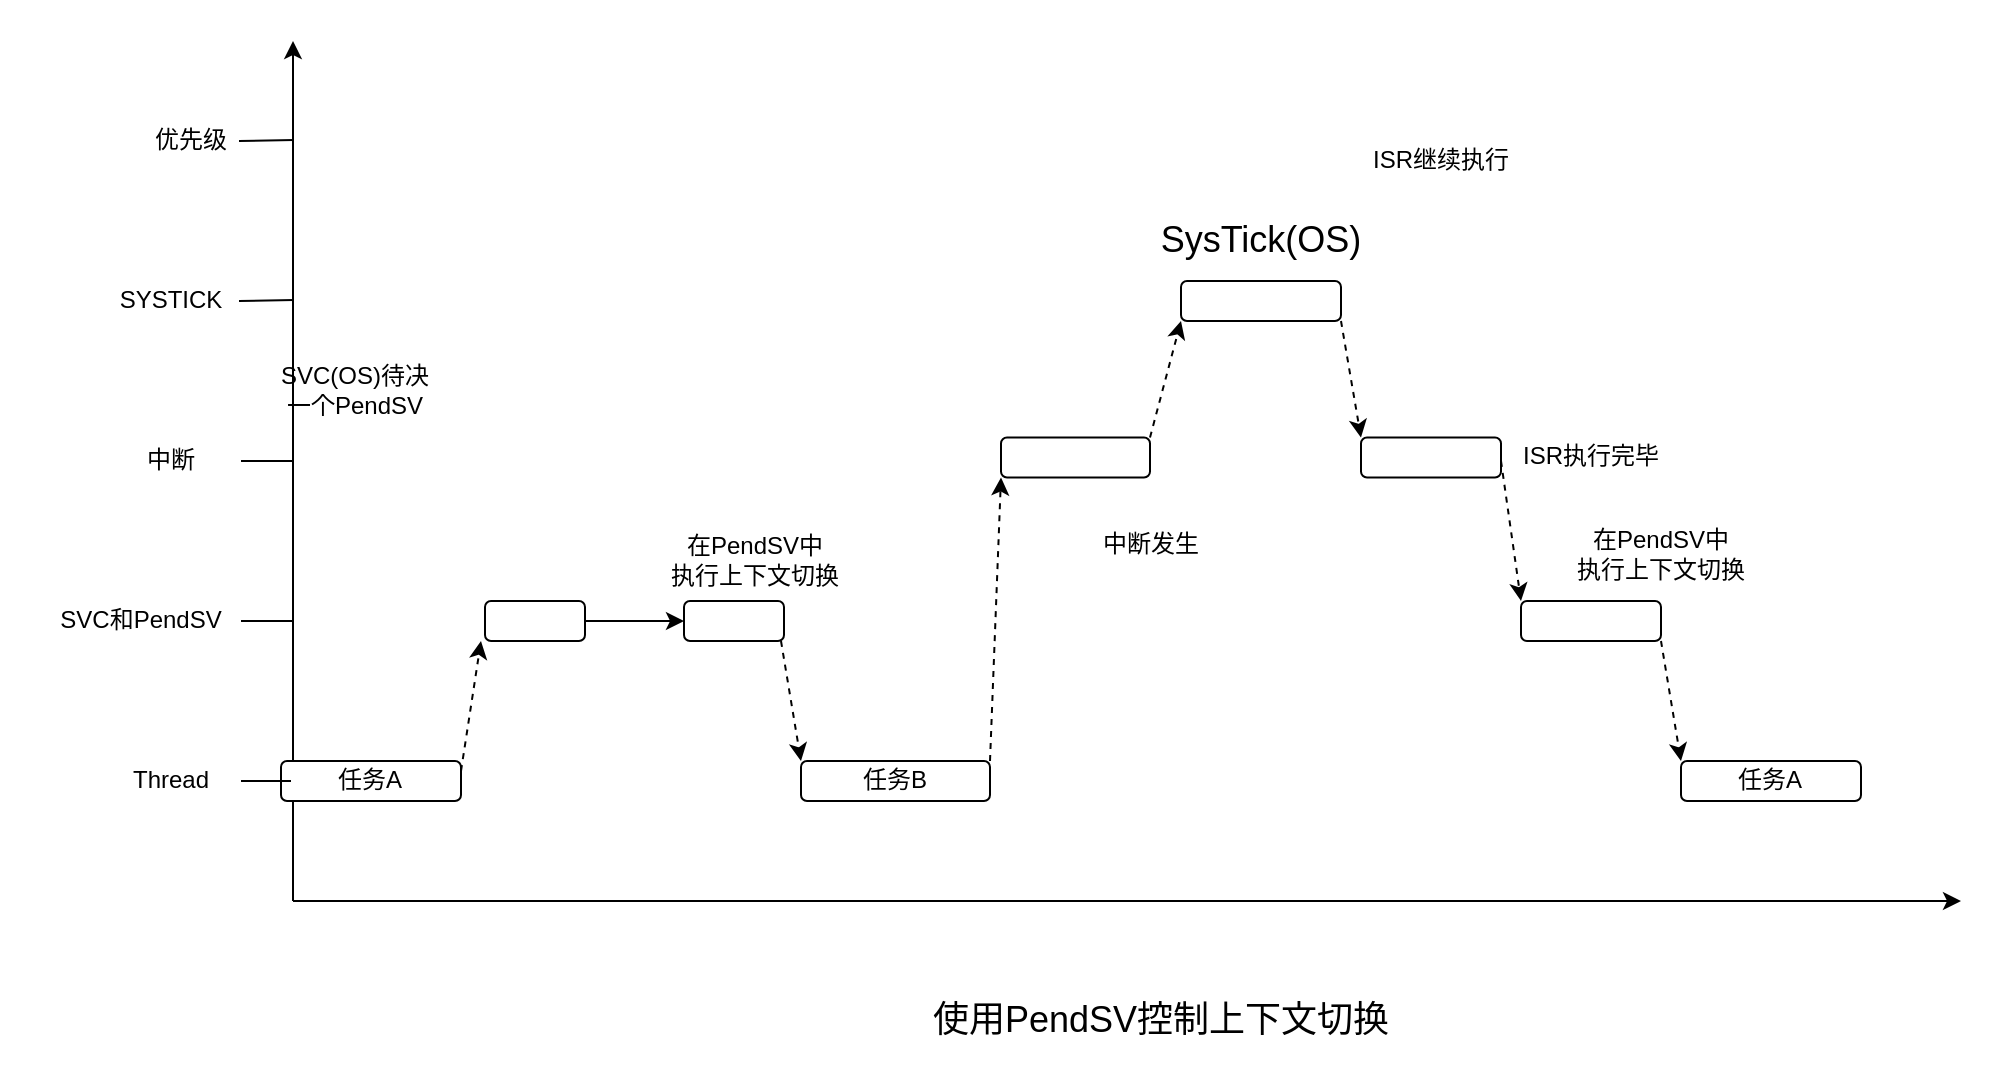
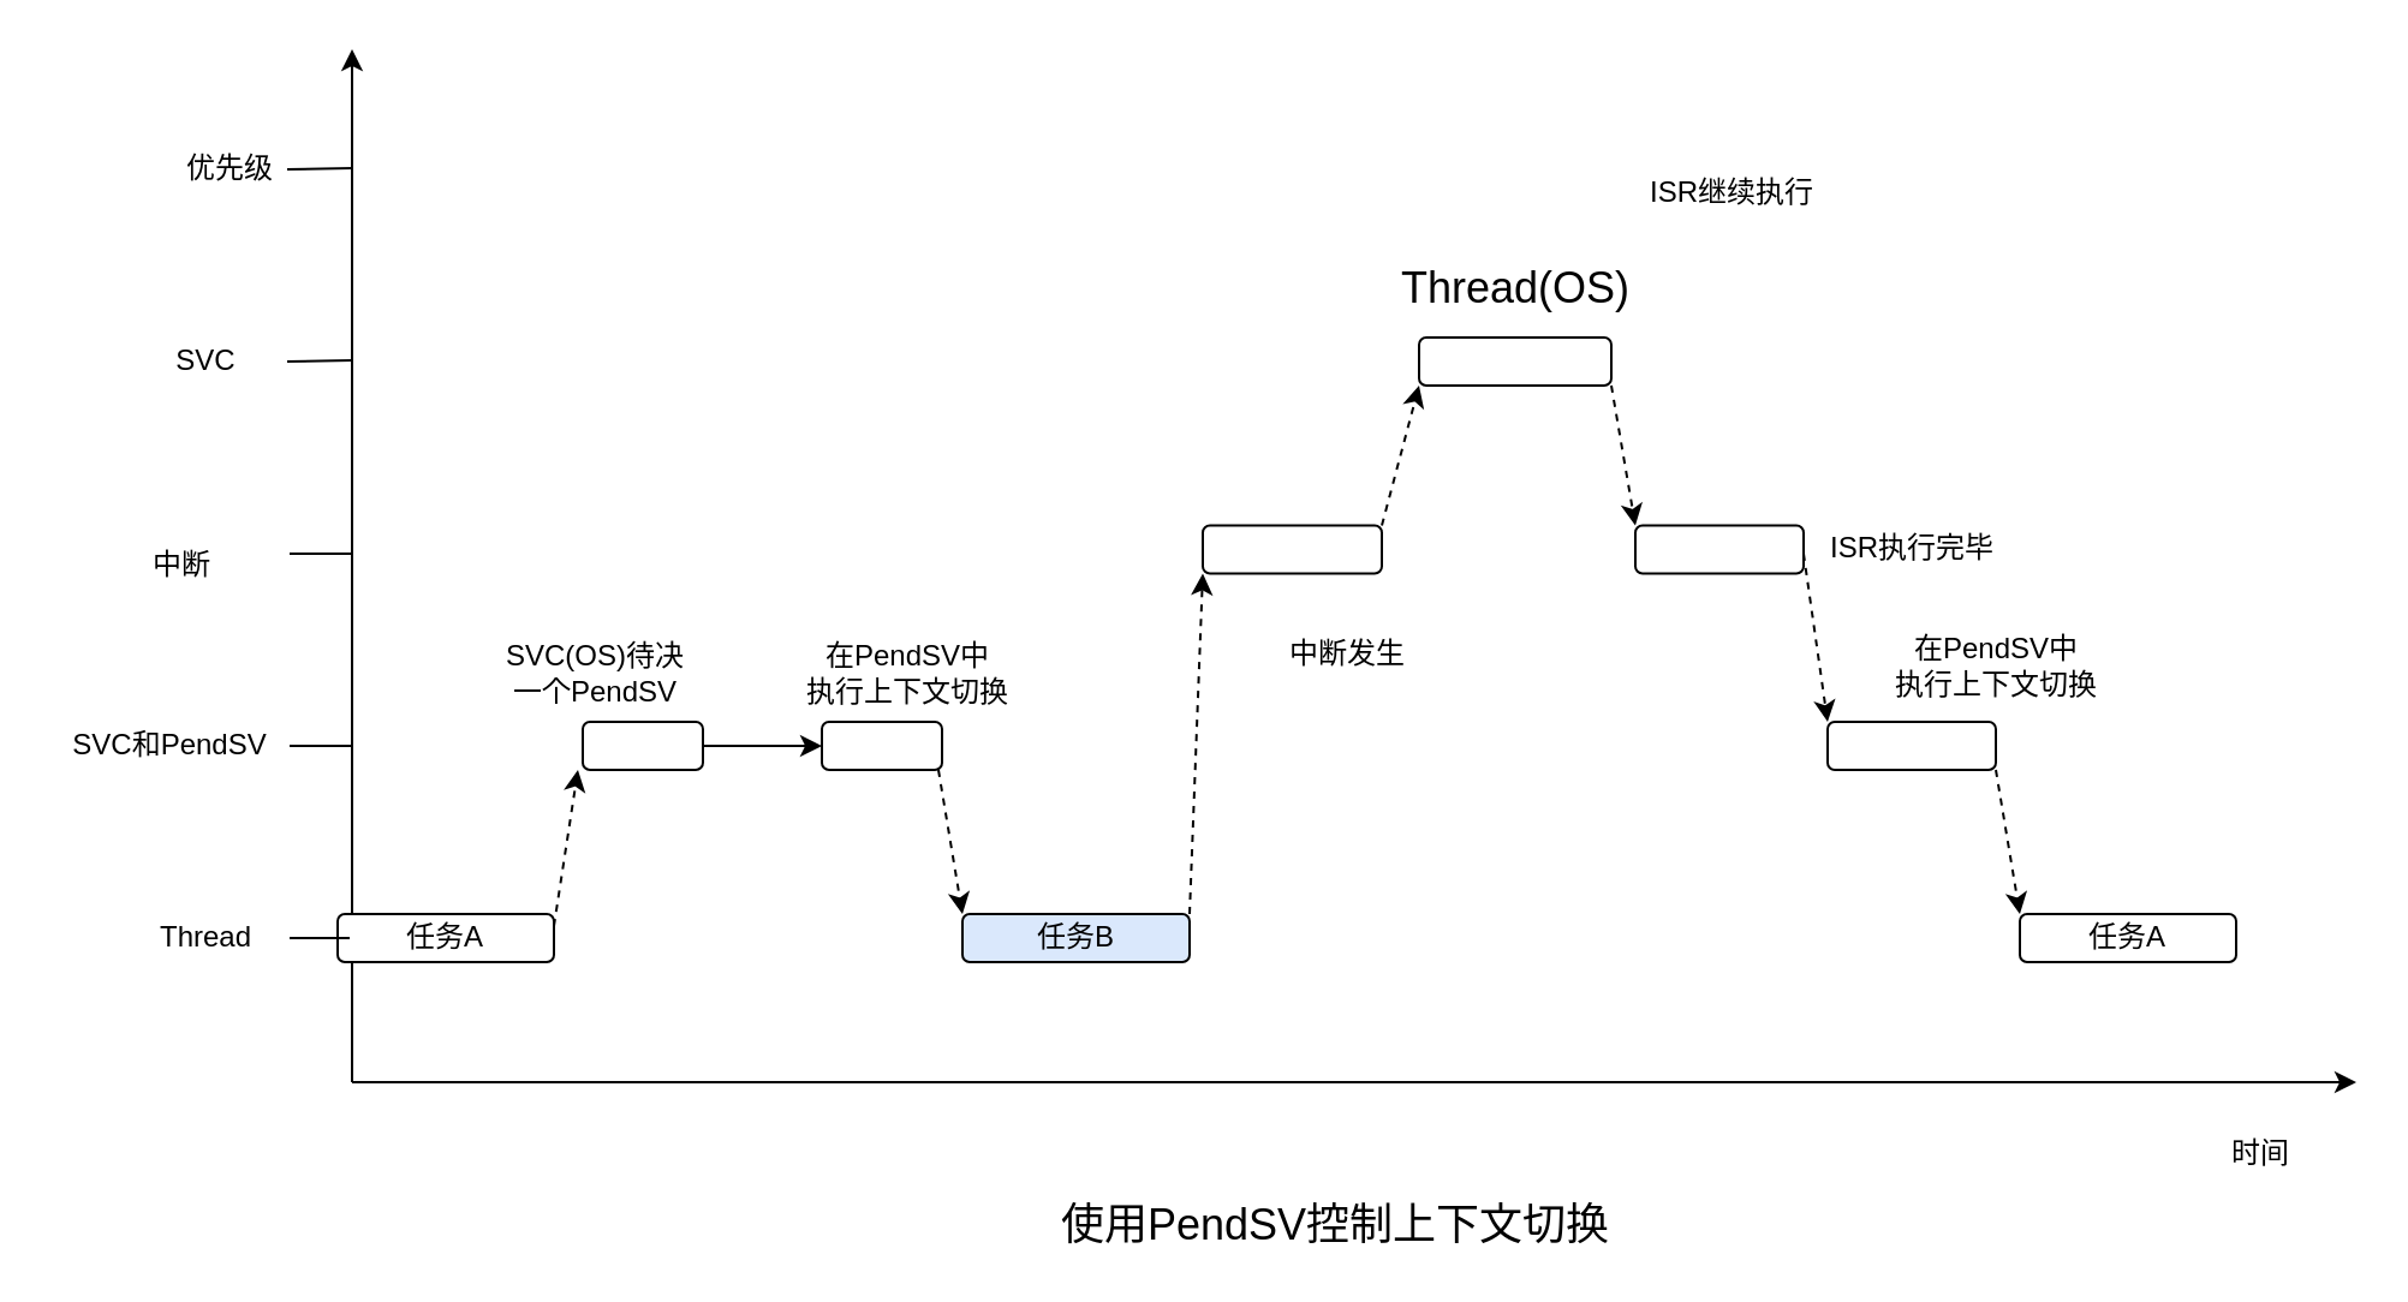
  <mxCell id="0" />
  <mxCell id="1" parent="0" />
  <mxCell id="2" value="" style="endArrow=classic;html=1;" parent="1" edge="1"><mxGeometry width="50" height="50" relative="1" as="geometry"><mxPoint x="146" y="450" as="sourcePoint" /><mxPoint x="146" y="20" as="targetPoint" /></mxGeometry></mxCell>
  <mxCell id="3" value="" style="endArrow=classic;html=1;" parent="1" edge="1"><mxGeometry width="50" height="50" relative="1" as="geometry"><mxPoint x="146" y="450" as="sourcePoint" /><mxPoint x="980" y="450" as="targetPoint" /></mxGeometry></mxCell>
- <mxCell id="4" value="SYSTICK" style="text;html=1;align=center;verticalAlign=middle;resizable=0;points=[];autosize=1;strokeColor=none;" parent="1" vertex="1"><mxGeometry x="50" y="140" width="70" height="20" as="geometry" /></mxCell>
- <mxCell id="6" value="&lt;font style=&quot;font-size: 18px&quot;&gt;使用PendSV控制上下文切换&lt;/font&gt;" style="text;html=1;align=center;verticalAlign=middle;resizable=0;points=[];autosize=1;strokeColor=none;flipH=1;" parent="1" vertex="1"><mxGeometry x="460" y="500" width="240" height="20" as="geometry" /></mxCell>
+ <mxCell id="4" value="SVC" style="text;html=1;align=center;verticalAlign=middle;resizable=0;points=[];autosize=1;strokeColor=none;" parent="1" vertex="1"><mxGeometry x="50" y="140" width="70" height="20" as="geometry" /></mxCell>
+ <mxCell id="5" value="时间" style="text;html=1;align=center;verticalAlign=middle;resizable=0;points=[];autosize=1;strokeColor=none;" parent="1" vertex="1"><mxGeometry x="920" y="470" width="40" height="20" as="geometry" /></mxCell>
+ <mxCell id="6" value="&lt;font style=&quot;font-size: 18px&quot;&gt;使用PendSV控制上下文切换&lt;/font&gt;" style="text;html=1;align=center;verticalAlign=middle;resizable=0;points=[];autosize=1;strokeColor=none;flipH=1;" parent="1" vertex="1"><mxGeometry x="435" y="500" width="240" height="20" as="geometry" /></mxCell>
  <mxCell id="7" value="任务A" style="rounded=1;whiteSpace=wrap;html=1;" parent="1" vertex="1"><mxGeometry x="140" y="380" width="90" height="20" as="geometry" /></mxCell>
  <mxCell id="8" value="" style="endArrow=none;html=1;" parent="1" edge="1"><mxGeometry width="50" height="50" relative="1" as="geometry"><mxPoint x="120" y="230" as="sourcePoint" /><mxPoint x="146" y="230" as="targetPoint" /></mxGeometry></mxCell>
  <mxCell id="9" value="" style="endArrow=none;html=1;" parent="1" edge="1"><mxGeometry width="50" height="50" relative="1" as="geometry"><mxPoint x="120" y="390" as="sourcePoint" /><mxPoint x="145" y="390" as="targetPoint" /></mxGeometry></mxCell>
- <mxCell id="10" value="中断" style="text;html=1;align=center;verticalAlign=middle;resizable=0;points=[];autosize=1;strokeColor=none;" parent="1" vertex="1"><mxGeometry x="65" y="220" width="40" height="20" as="geometry" /></mxCell>
+ <mxCell id="10" value="中断" style="text;html=1;align=center;verticalAlign=middle;resizable=0;points=[];autosize=1;strokeColor=none;" parent="1" vertex="1"><mxGeometry x="55" y="225" width="40" height="20" as="geometry" /></mxCell>
  <mxCell id="11" value="Thread" style="text;html=1;align=center;verticalAlign=middle;resizable=0;points=[];autosize=1;strokeColor=none;" parent="1" vertex="1"><mxGeometry x="60" y="380" width="50" height="20" as="geometry" /></mxCell>
  <mxCell id="12" value="" style="endArrow=classic;html=1;dashed=1;exitX=1;exitY=0.25;exitDx=0;exitDy=0;" parent="1" edge="1" source="7"><mxGeometry width="50" height="50" relative="1" as="geometry"><mxPoint x="209" y="380" as="sourcePoint" /><mxPoint x="240" y="320" as="targetPoint" /></mxGeometry></mxCell>
  <mxCell id="13" value="" style="endArrow=none;html=1;" edge="1" parent="1"><mxGeometry width="50" height="50" relative="1" as="geometry"><mxPoint x="119" y="150" as="sourcePoint" /><mxPoint x="146.5" y="149.5" as="targetPoint" /></mxGeometry></mxCell>
  <mxCell id="14" value="" style="endArrow=none;html=1;" edge="1" parent="1"><mxGeometry width="50" height="50" relative="1" as="geometry"><mxPoint x="120" y="310" as="sourcePoint" /><mxPoint x="146" y="310" as="targetPoint" /></mxGeometry></mxCell>
  <mxCell id="15" value="SVC和PendSV" style="text;html=1;align=center;verticalAlign=middle;resizable=0;points=[];autosize=1;strokeColor=none;" vertex="1" parent="1"><mxGeometry x="20" y="300" width="100" height="20" as="geometry" /></mxCell>
  <mxCell id="16" style="edgeStyle=none;html=1;exitX=1;exitY=0.5;exitDx=0;exitDy=0;entryX=0;entryY=0.5;entryDx=0;entryDy=0;" edge="1" parent="1" source="17" target="18"><mxGeometry relative="1" as="geometry" /></mxCell>
  <mxCell id="17" value="" style="rounded=1;whiteSpace=wrap;html=1;" vertex="1" parent="1"><mxGeometry x="242" y="300" width="50" height="20" as="geometry" /></mxCell>
  <mxCell id="18" value="" style="rounded=1;whiteSpace=wrap;html=1;" vertex="1" parent="1"><mxGeometry x="341.5" y="300" width="50" height="20" as="geometry" /></mxCell>
- <mxCell id="19" value="SVC(OS)待决&lt;br&gt;一个PendSV" style="text;html=1;align=center;verticalAlign=middle;resizable=0;points=[];autosize=1;strokeColor=none;" vertex="1" parent="1"><mxGeometry x="132" y="180" width="90" height="30" as="geometry" /></mxCell>
+ <mxCell id="19" value="SVC(OS)待决&lt;br&gt;一个PendSV" style="text;html=1;align=center;verticalAlign=middle;resizable=0;points=[];autosize=1;strokeColor=none;" vertex="1" parent="1"><mxGeometry x="202" y="265" width="90" height="30" as="geometry" /></mxCell>
  <mxCell id="20" value="在PendSV中&lt;br&gt;执行上下文切换" style="text;html=1;align=center;verticalAlign=middle;resizable=0;points=[];autosize=1;strokeColor=none;" vertex="1" parent="1"><mxGeometry x="327" y="265" width="100" height="30" as="geometry" /></mxCell>
- <mxCell id="21" value="任务B" style="rounded=1;whiteSpace=wrap;html=1;" vertex="1" parent="1"><mxGeometry x="400" y="380" width="94.5" height="20" as="geometry" /></mxCell>
+ <mxCell id="21" value="任务B" style="rounded=1;whiteSpace=wrap;html=1;fillColor=#dae8fc;" vertex="1" parent="1"><mxGeometry x="400" y="380" width="94.5" height="20" as="geometry" /></mxCell>
  <mxCell id="22" value="" style="rounded=1;whiteSpace=wrap;html=1;" vertex="1" parent="1"><mxGeometry x="500" y="218.25" width="74.5" height="20" as="geometry" /></mxCell>
  <mxCell id="23" value="" style="rounded=1;whiteSpace=wrap;html=1;" vertex="1" parent="1"><mxGeometry x="590" y="140" width="80" height="20" as="geometry" /></mxCell>
  <mxCell id="24" value="优先级" style="text;html=1;align=center;verticalAlign=middle;resizable=0;points=[];autosize=1;strokeColor=none;" vertex="1" parent="1"><mxGeometry x="70" y="60" width="50" height="20" as="geometry" /></mxCell>
  <mxCell id="25" value="" style="endArrow=none;html=1;" edge="1" parent="1"><mxGeometry width="50" height="50" relative="1" as="geometry"><mxPoint x="119" y="70" as="sourcePoint" /><mxPoint x="146.5" y="69.5" as="targetPoint" /></mxGeometry></mxCell>
  <mxCell id="26" value="" style="endArrow=classic;html=1;dashed=1;entryX=0;entryY=0;entryDx=0;entryDy=0;" edge="1" parent="1" target="21"><mxGeometry width="50" height="50" relative="1" as="geometry"><mxPoint x="390" y="320" as="sourcePoint" /><mxPoint x="250" y="330" as="targetPoint" /></mxGeometry></mxCell>
  <mxCell id="27" value="" style="endArrow=classic;html=1;dashed=1;exitX=1;exitY=0;exitDx=0;exitDy=0;entryX=0;entryY=1;entryDx=0;entryDy=0;" edge="1" parent="1" source="21" target="22"><mxGeometry width="50" height="50" relative="1" as="geometry"><mxPoint x="400" y="330" as="sourcePoint" /><mxPoint x="520" y="320" as="targetPoint" /></mxGeometry></mxCell>
- <mxCell id="28" value="中断发生" style="text;html=1;align=center;verticalAlign=middle;resizable=0;points=[];autosize=1;strokeColor=none;" vertex="1" parent="1"><mxGeometry x="545" y="261.75" width="60" height="20" as="geometry" /></mxCell>
- <mxCell id="29" value="&lt;font style=&quot;font-size: 18px&quot;&gt;SysTick(OS)&lt;/font&gt;" style="text;html=1;align=center;verticalAlign=middle;resizable=0;points=[];autosize=1;strokeColor=none;" vertex="1" parent="1"><mxGeometry x="570" y="110" width="120" height="20" as="geometry" /></mxCell>
+ <mxCell id="28" value="中断发生" style="text;html=1;align=center;verticalAlign=middle;resizable=0;points=[];autosize=1;strokeColor=none;" vertex="1" parent="1"><mxGeometry x="530" y="261.75" width="60" height="20" as="geometry" /></mxCell>
+ <mxCell id="29" value="&lt;font style=&quot;font-size: 18px&quot;&gt;Thread(OS)&lt;/font&gt;" style="text;html=1;align=center;verticalAlign=middle;resizable=0;points=[];autosize=1;strokeColor=none;" vertex="1" parent="1"><mxGeometry x="570" y="110" width="120" height="20" as="geometry" /></mxCell>
  <mxCell id="30" value="" style="rounded=1;whiteSpace=wrap;html=1;" vertex="1" parent="1"><mxGeometry x="680" y="218.25" width="70" height="20" as="geometry" /></mxCell>
  <mxCell id="31" value="" style="rounded=1;whiteSpace=wrap;html=1;" vertex="1" parent="1"><mxGeometry x="760" y="300" width="70" height="20" as="geometry" /></mxCell>
  <mxCell id="32" value="任务A" style="rounded=1;whiteSpace=wrap;html=1;" vertex="1" parent="1"><mxGeometry x="840" y="380" width="90" height="20" as="geometry" /></mxCell>
  <mxCell id="33" value="" style="endArrow=classic;html=1;dashed=1;exitX=1;exitY=0;exitDx=0;exitDy=0;entryX=0;entryY=1;entryDx=0;entryDy=0;" edge="1" parent="1" source="22" target="23"><mxGeometry width="50" height="50" relative="1" as="geometry"><mxPoint x="504.5" y="390" as="sourcePoint" /><mxPoint x="534.5" y="248.25" as="targetPoint" /></mxGeometry></mxCell>
  <mxCell id="34" value="" style="endArrow=classic;html=1;dashed=1;exitX=1;exitY=1;exitDx=0;exitDy=0;entryX=0;entryY=0;entryDx=0;entryDy=0;" edge="1" parent="1" source="23" target="30"><mxGeometry width="50" height="50" relative="1" as="geometry"><mxPoint x="584.5" y="228.25" as="sourcePoint" /><mxPoint x="630" y="170" as="targetPoint" /></mxGeometry></mxCell>
  <mxCell id="35" value="" style="endArrow=classic;html=1;dashed=1;exitX=1;exitY=1;exitDx=0;exitDy=0;entryX=0;entryY=0;entryDx=0;entryDy=0;" edge="1" parent="1" target="31"><mxGeometry width="50" height="50" relative="1" as="geometry"><mxPoint x="750" y="230" as="sourcePoint" /><mxPoint x="780" y="288.25" as="targetPoint" /></mxGeometry></mxCell>
  <mxCell id="36" value="" style="endArrow=classic;html=1;dashed=1;exitX=1;exitY=1;exitDx=0;exitDy=0;entryX=0;entryY=0;entryDx=0;entryDy=0;" edge="1" parent="1" source="31" target="32"><mxGeometry width="50" height="50" relative="1" as="geometry"><mxPoint x="760" y="240" as="sourcePoint" /><mxPoint x="790" y="310" as="targetPoint" /></mxGeometry></mxCell>
  <mxCell id="37" value="ISR继续执行" style="text;html=1;align=center;verticalAlign=middle;resizable=0;points=[];autosize=1;strokeColor=none;" vertex="1" parent="1"><mxGeometry x="680" y="70" width="80" height="20" as="geometry" /></mxCell>
  <mxCell id="38" value="ISR执行完毕" style="text;html=1;align=center;verticalAlign=middle;resizable=0;points=[];autosize=1;strokeColor=none;" vertex="1" parent="1"><mxGeometry x="755" y="218.25" width="80" height="20" as="geometry" /></mxCell>
  <mxCell id="39" value="在PendSV中&lt;br&gt;执行上下文切换" style="text;html=1;align=center;verticalAlign=middle;resizable=0;points=[];autosize=1;strokeColor=none;" vertex="1" parent="1"><mxGeometry x="780" y="261.75" width="100" height="30" as="geometry" /></mxCell>
